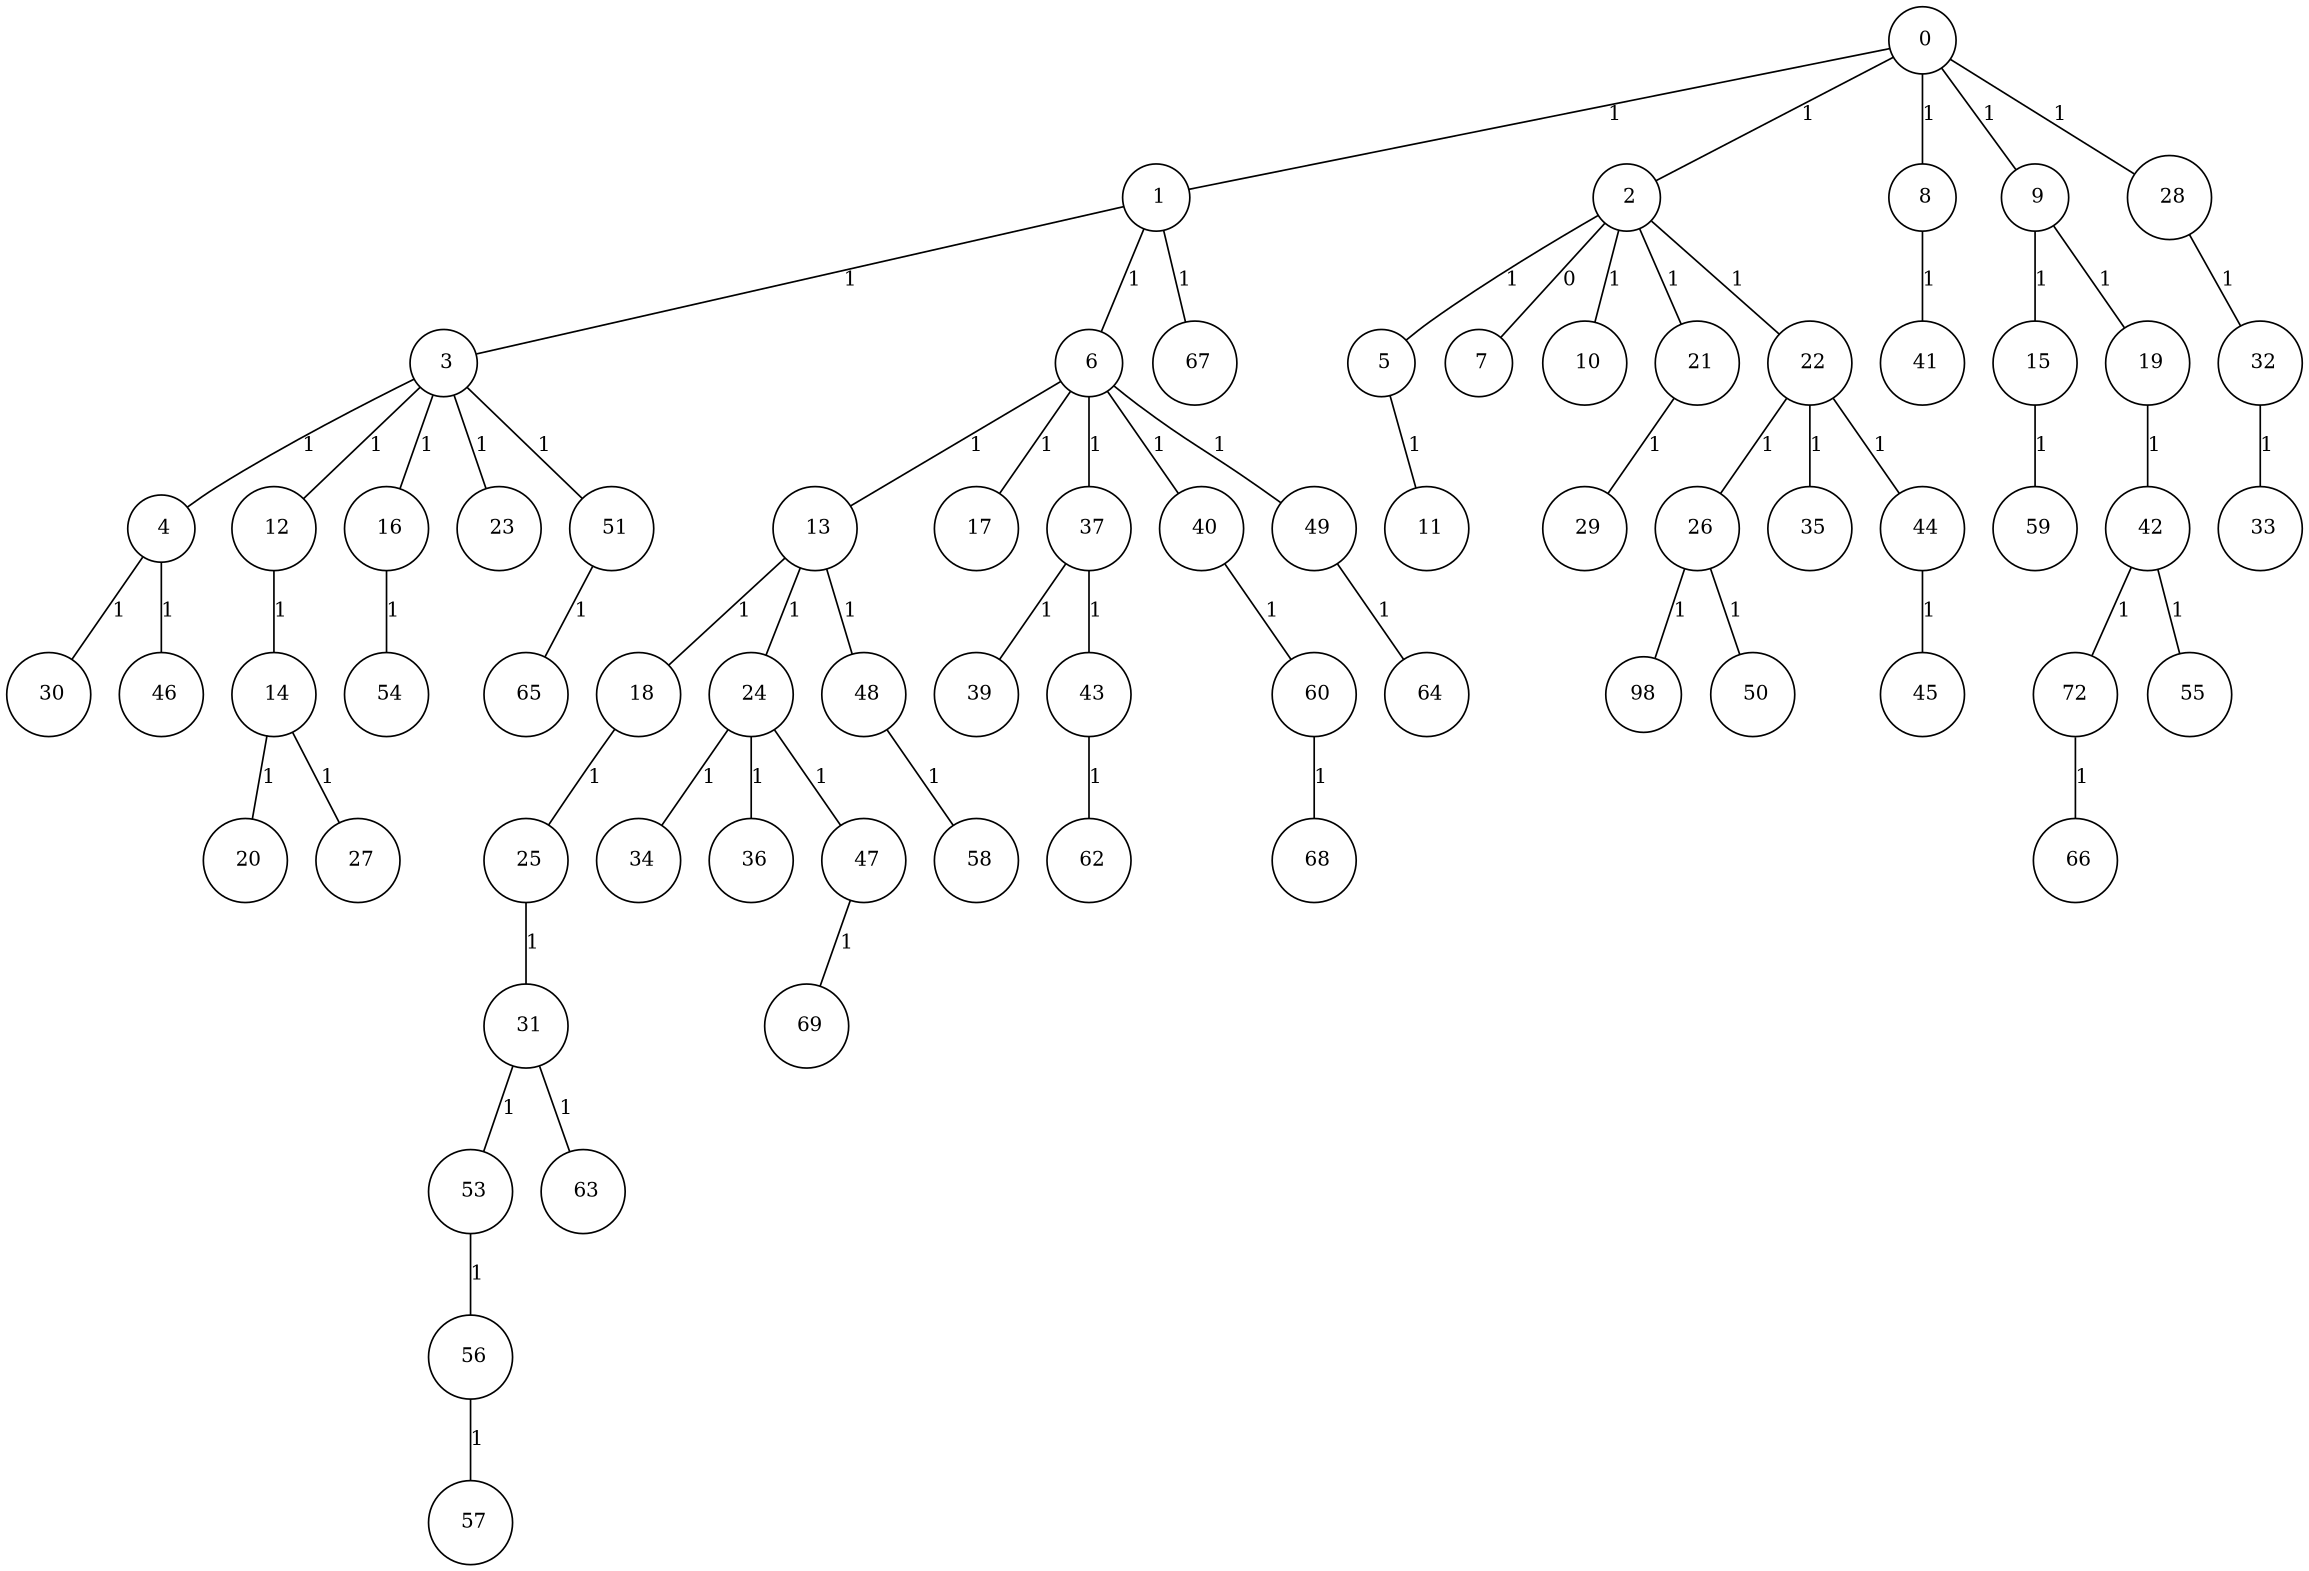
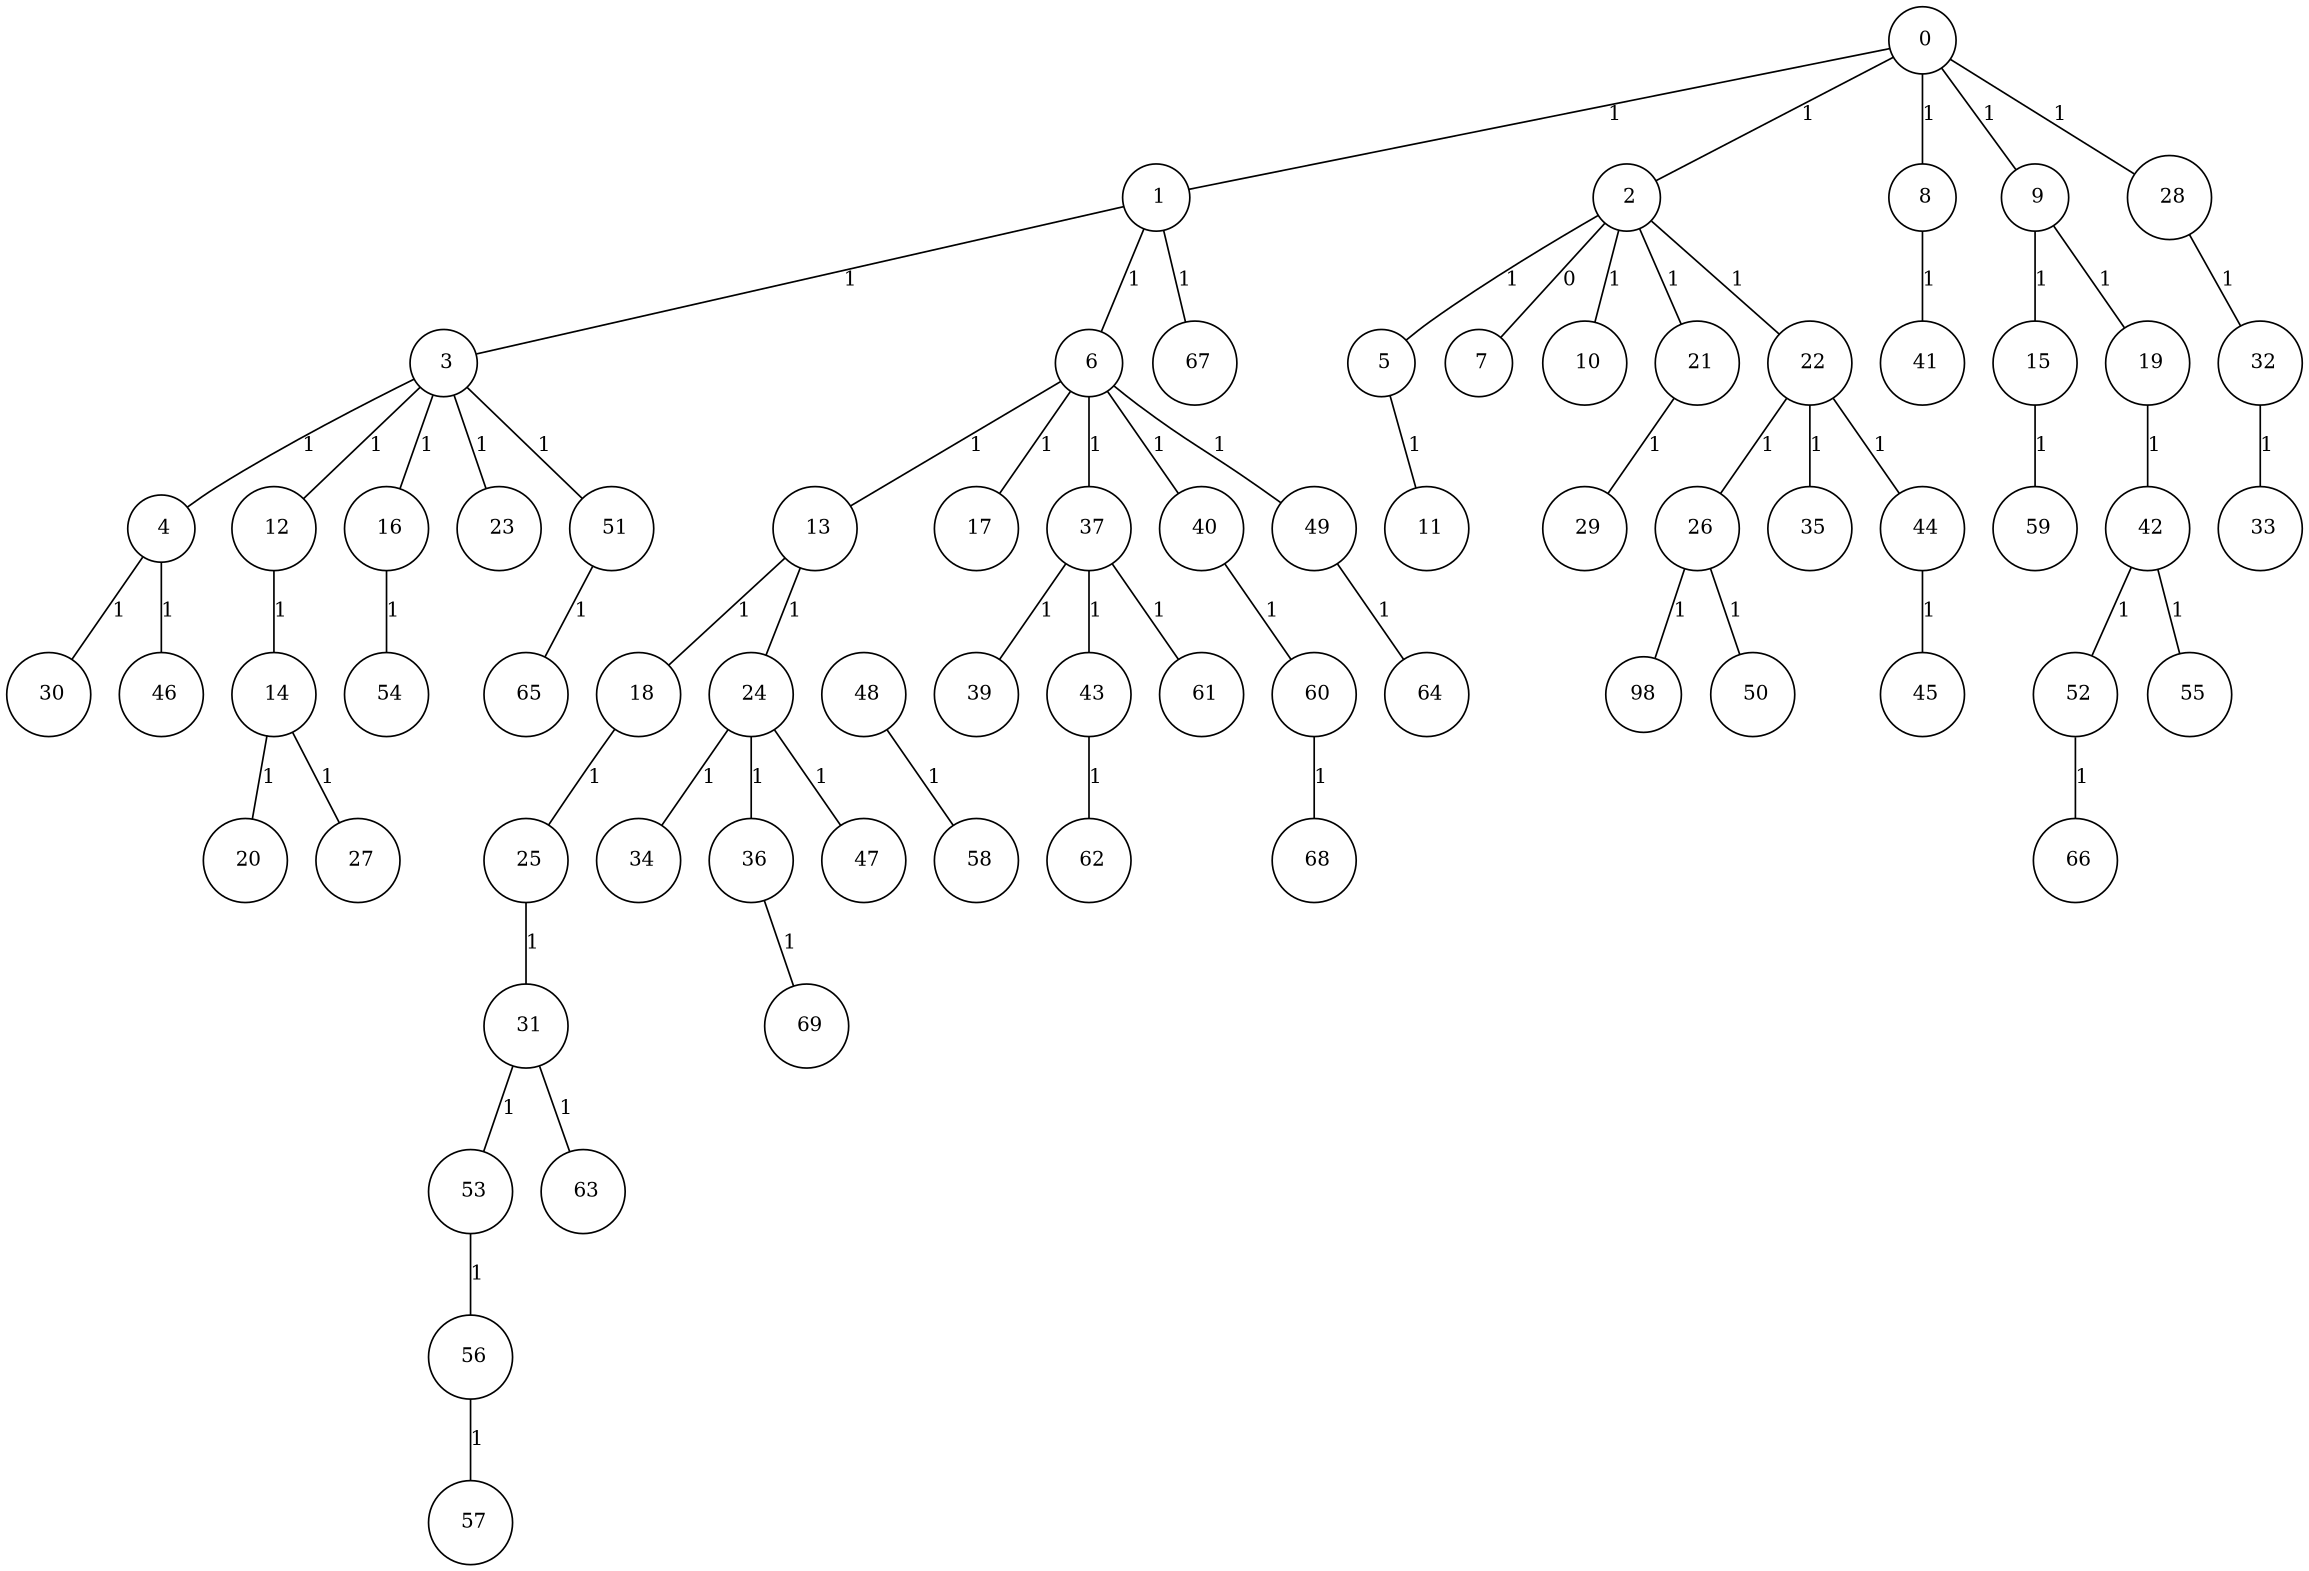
  graph {
    fixedsize="true;"
    node [color=black fontsize=12 hight=.12 shape=circle]
    edge [fontsize=12]
    n1 [label=" 0" width=.12]
    n2 [label=" 1" width=.12]
    n3 [label=" 2" width=.12]
    n4 [label=" 8" width=.12]
    n5 [label=" 9" width=.12]
    n6 [label=" 28" width=.12]
    n7 [label=" 3" width=.12]
    n8 [label=" 6" width=.12]
    n9 [label=" 67" width=.12]
    n10 [label=" 5" width=.12]
    n11 [label=" 7" width=.12]
    n12 [label=" 10" width=.12]
    n13 [label=" 21" width=.12]
    n14 [label=" 22" width=.12]
    n15 [label=" 41" width=.12]
    n16 [label=" 15" width=.12]
    n17 [label=" 19" width=.12]
    n18 [label=" 32" width=.12]
    n19 [label=" 4" width=.12]
    n20 [label=" 12" width=.12]
    n21 [label=" 16" width=.12]
    n22 [label=" 23" width=.12]
    n23 [label=" 51" width=.12]
    n24 [label=" 13" width=.12]
    n25 [label=" 17" width=.12]
    n26 [label=" 37" width=.12]
    n27 [label=" 40" width=.12]
    n28 [label=" 49" width=.12]
    n29 [label=" 11" width=.12]
    n30 [label=" 29" width=.12]
    n31 [label=" 26" width=.12]
    n32 [label=" 35" width=.12]
    n33 [label=" 44" width=.12]
    n34 [label=" 30" width=.12]
    n35 [label=" 46" width=.12]
    n36 [label=" 14" width=.12]
    n37 [label=" 54" width=.12]
    n38 [label=" 65" width=.12]
    n39 [label=" 18" width=.12]
    n40 [label=" 24" width=.12]
    n41 [label=" 48" width=.12]
    n42 [label=" 39" width=.12]
    n43 [label=" 43" width=.12]
+   n44 [label=" 61" width=.12]
    n45 [label=" 60" width=.12]
    n46 [label=" 64" width=.12]
    n47 [label=" 59" width=.12]
    n48 [label=" 42" width=.12]
    n49 [label=" 20" width=.12]
    n50 [label=" 27" width=.12]
    n51 [label=" 25" width=.12]
    n52 [label=" 34" width=.12]
    n53 [label=" 36" width=.12]
    n54 [label=" 47" width=.12]
    n55 [label=" 58" width=.12]
    n56 [label=" 31" width=.12]
-   n57 [label=72 width=.12]
+   n57 [label=" 52" width=.12]
    n58 [label=" 55" width=.12]
    n59 [label=98 width=.12]
    n60 [label=" 50" width=.12]
    n61 [label=" 45" width=.12]
    n62 [label=" 69" width=.12]
    n63 [label=" 53" width=.12]
    n64 [label=" 63" width=.12]
    n65 [label=" 33" width=.12]
    n66 [label=" 56" width=.12]
    n67 [label=" 62" width=.12]
    n68 [label=" 68" width=.12]
    n69 [label=" 66" width=.12]
    n70 [label=" 57" width=.12]
    n1 -- n2 [label=1]
    n1 -- n3 [label=1]
    n1 -- n4 [label=1]
    n1 -- n5 [label=1]
    n1 -- n6 [label=1]
    n2 -- n7 [label=1]
    n2 -- n8 [label=1]
    n2 -- n9 [label=1]
    n3 -- n10 [label=1]
    n3 -- n11 [label=0]
    n3 -- n12 [label=1]
    n3 -- n13 [label=1]
    n3 -- n14 [label=1]
    n4 -- n15 [label=1]
    n5 -- n16 [label=1]
    n5 -- n17 [label=1]
    n6 -- n18 [label=1]
    n7 -- n19 [label=1]
    n7 -- n20 [label=1]
    n7 -- n21 [label=1]
    n7 -- n22 [label=1]
    n7 -- n23 [label=1]
    n8 -- n24 [label=1]
    n8 -- n25 [label=1]
    n8 -- n26 [label=1]
    n8 -- n27 [label=1]
    n8 -- n28 [label=1]
    n10 -- n29 [label=1]
    n13 -- n30 [label=1]
    n14 -- n31 [label=1]
    n14 -- n32 [label=1]
    n14 -- n33 [label=1]
    n16 -- n47 [label=1]
    n17 -- n48 [label=1]
    n18 -- n65 [label=1]
    n19 -- n34 [label=1]
    n19 -- n35 [label=1]
    n20 -- n36 [label=1]
    n21 -- n37 [label=1]
    n23 -- n38 [label=1]
    n24 -- n39 [label=1]
    n24 -- n40 [label=1]
-   n24 -- n41 [label=1]
    n26 -- n42 [label=1]
    n26 -- n43 [label=1]
+   n26 -- n44 [label=1]
    n27 -- n45 [label=1]
    n28 -- n46 [label=1]
    n31 -- n59 [label=1]
    n31 -- n60 [label=1]
    n33 -- n61 [label=1]
    n36 -- n49 [label=1]
    n36 -- n50 [label=1]
    n39 -- n51 [label=1]
    n40 -- n52 [label=1]
    n40 -- n53 [label=1]
    n40 -- n54 [label=1]
    n41 -- n55 [label=1]
    n43 -- n67 [label=1]
    n45 -- n68 [label=1]
    n48 -- n57 [label=1]
    n48 -- n58 [label=1]
    n51 -- n56 [label=1]
-   n54 -- n62 [label=1]
+   n53 -- n62 [label=1]
    n56 -- n63 [label=1]
    n56 -- n64 [label=1]
    n57 -- n69 [label=1]
    n63 -- n66 [label=1]
    n66 -- n70 [label=1]
  }
